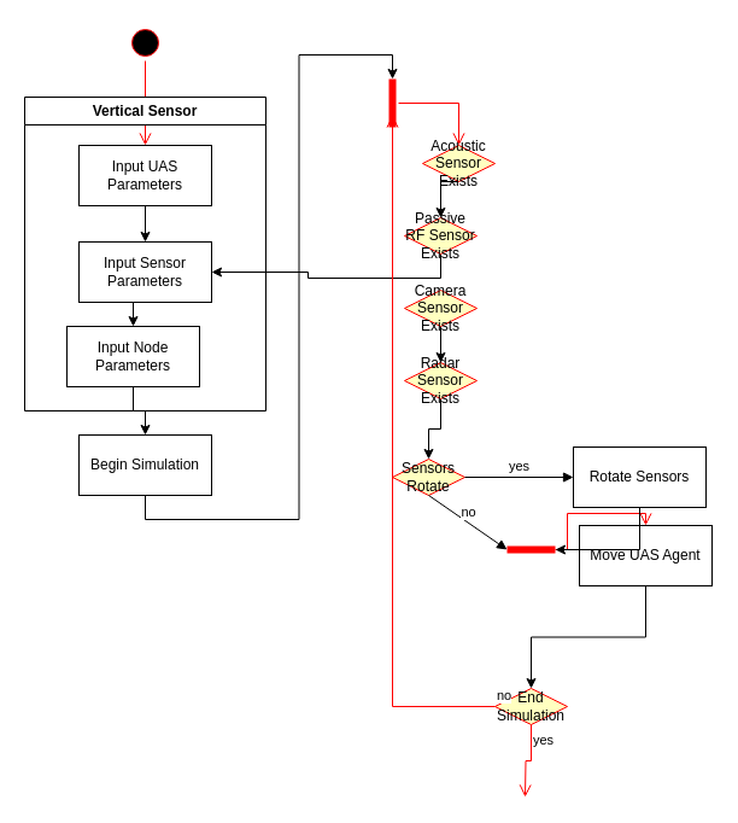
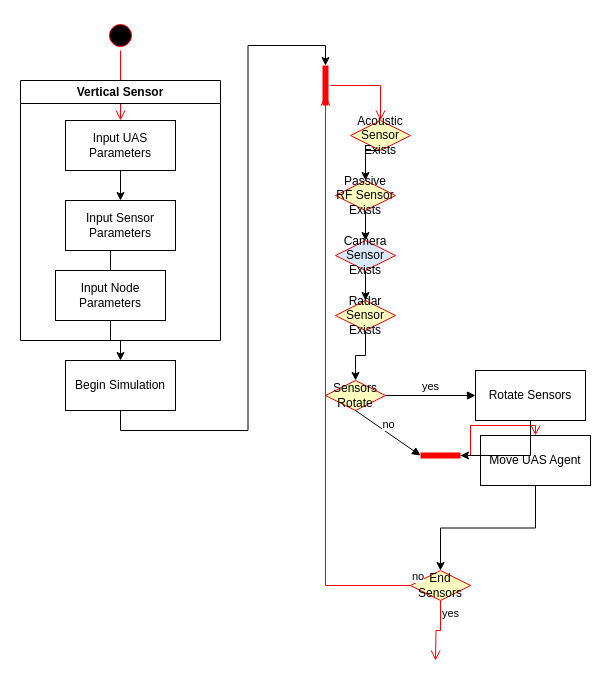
  <mxCell id="0" />
  <mxCell id="1" parent="0" />
  <mxCell id="2" value="" style="ellipse;html=1;shape=startState;fillColor=#000000;strokeColor=#ff0000;" vertex="1" parent="1"><mxGeometry x="105" y="20" width="30" height="30" as="geometry" /></mxCell>
  <mxCell id="3" value="" style="edgeStyle=orthogonalEdgeStyle;html=1;verticalAlign=bottom;endArrow=open;endSize=8;strokeColor=#ff0000;rounded=0;" edge="1" source="2" parent="1"><mxGeometry relative="1" as="geometry"><mxPoint x="120" y="120" as="targetPoint" /></mxGeometry></mxCell>
  <mxCell id="4" style="edgeStyle=orthogonalEdgeStyle;rounded=0;orthogonalLoop=1;jettySize=auto;html=1;exitX=0.5;exitY=1;exitDx=0;exitDy=0;entryX=0.5;entryY=0;entryDx=0;entryDy=0;" edge="1" parent="1" source="5" target="7"><mxGeometry relative="1" as="geometry" /></mxCell>
  <mxCell id="5" value="Input UAS Parameters" style="html=1;whiteSpace=wrap;" vertex="1" parent="1"><mxGeometry x="65" y="120" width="110" height="50" as="geometry" /></mxCell>
- <mxCell id="6" style="edgeStyle=orthogonalEdgeStyle;rounded=0;orthogonalLoop=1;jettySize=auto;html=1;exitX=0.5;exitY=1;exitDx=0;exitDy=0;entryX=0.5;entryY=0;entryDx=0;entryDy=0;" edge="1" parent="1" source="7" target="9"><mxGeometry relative="1" as="geometry" /></mxCell>
+ <mxCell id="6" style="edgeStyle=orthogonalEdgeStyle;rounded=0;orthogonalLoop=1;jettySize=auto;html=1;exitX=0.5;exitY=1;exitDx=0;exitDy=0;entryX=0.5;entryY=0;entryDx=0;entryDy=0;endArrow=none;" edge="1" parent="1" source="7" target="9"><mxGeometry relative="1" as="geometry" /></mxCell>
  <mxCell id="7" value="Input Sensor Parameters" style="html=1;whiteSpace=wrap;" vertex="1" parent="1"><mxGeometry x="65" y="200" width="110" height="50" as="geometry" /></mxCell>
  <mxCell id="8" style="edgeStyle=orthogonalEdgeStyle;rounded=0;orthogonalLoop=1;jettySize=auto;html=1;exitX=0.5;exitY=1;exitDx=0;exitDy=0;entryX=0.5;entryY=0;entryDx=0;entryDy=0;" edge="1" parent="1" source="9" target="11"><mxGeometry relative="1" as="geometry" /></mxCell>
  <mxCell id="9" value="Input Node Parameters" style="html=1;whiteSpace=wrap;" vertex="1" parent="1"><mxGeometry x="55" y="270" width="110" height="50" as="geometry" /></mxCell>
  <mxCell id="10" style="edgeStyle=orthogonalEdgeStyle;rounded=0;orthogonalLoop=1;jettySize=auto;html=1;exitX=0.5;exitY=1;exitDx=0;exitDy=0;entryX=1;entryY=0.5;entryDx=0;entryDy=0;entryPerimeter=0;" edge="1" parent="1" source="11" target="13"><mxGeometry relative="1" as="geometry"><mxPoint x="285" y="132" as="targetPoint" /></mxGeometry></mxCell>
  <mxCell id="11" value="Begin Simulation" style="html=1;whiteSpace=wrap;" vertex="1" parent="1"><mxGeometry x="65" y="360" width="110" height="50" as="geometry" /></mxCell>
  <mxCell id="12" value="Vertical Sensor" style="swimlane;whiteSpace=wrap;html=1;" vertex="1" parent="1"><mxGeometry x="20" y="80" width="200" height="260" as="geometry"><mxRectangle x="55" y="90" width="140" height="30" as="alternateBounds" /></mxGeometry></mxCell>
  <mxCell id="13" value="" style="shape=line;html=1;strokeWidth=6;strokeColor=#ff0000;rotation=-90;" vertex="1" parent="1"><mxGeometry x="305" y="80" width="40" height="10" as="geometry" /></mxCell>
  <mxCell id="14" value="" style="edgeStyle=orthogonalEdgeStyle;html=1;verticalAlign=bottom;endArrow=open;endSize=8;strokeColor=#ff0000;rounded=0;" edge="1" source="13" parent="1" target="16"><mxGeometry relative="1" as="geometry"><mxPoint x="355" y="120" as="targetPoint" /></mxGeometry></mxCell>
  <mxCell id="15" style="edgeStyle=orthogonalEdgeStyle;rounded=0;orthogonalLoop=1;jettySize=auto;html=1;exitX=0.5;exitY=1;exitDx=0;exitDy=0;entryX=0.5;entryY=0;entryDx=0;entryDy=0;" edge="1" parent="1" source="16" target="18"><mxGeometry relative="1" as="geometry" /></mxCell>
  <mxCell id="16" value="Acoustic Sensor Exists" style="rhombus;whiteSpace=wrap;html=1;fontColor=#000000;fillColor=#ffffc0;strokeColor=#ff0000;align=center;" vertex="1" parent="1"><mxGeometry x="350" y="120" width="60" height="30" as="geometry" /></mxCell>
- <mxCell id="17" style="edgeStyle=orthogonalEdgeStyle;rounded=0;orthogonalLoop=1;jettySize=auto;html=1;exitX=0.5;exitY=1;exitDx=0;exitDy=0;" edge="1" parent="1" source="18" target="7"><mxGeometry relative="1" as="geometry" /></mxCell>
+ <mxCell id="17" style="edgeStyle=orthogonalEdgeStyle;rounded=0;orthogonalLoop=1;jettySize=auto;html=1;exitX=0.5;exitY=1;exitDx=0;exitDy=0;entryX=0.5;entryY=0;entryDx=0;entryDy=0;" edge="1" parent="1" source="18" target="20"><mxGeometry relative="1" as="geometry" /></mxCell>
  <mxCell id="18" value="Passive RF Sensor Exists" style="rhombus;whiteSpace=wrap;html=1;fontColor=#000000;fillColor=#ffffc0;strokeColor=#ff0000;align=center;" vertex="1" parent="1"><mxGeometry x="335" y="180" width="60" height="30" as="geometry" /></mxCell>
  <mxCell id="19" style="edgeStyle=orthogonalEdgeStyle;rounded=0;orthogonalLoop=1;jettySize=auto;html=1;exitX=0.5;exitY=1;exitDx=0;exitDy=0;entryX=0.5;entryY=0;entryDx=0;entryDy=0;" edge="1" parent="1" source="20" target="22"><mxGeometry relative="1" as="geometry" /></mxCell>
- <mxCell id="20" value="Camera Sensor Exists" style="rhombus;whiteSpace=wrap;html=1;fontColor=#000000;fillColor=#ffffc0;strokeColor=#ff0000;align=center;" vertex="1" parent="1"><mxGeometry x="335" y="240" width="60" height="30" as="geometry" /></mxCell>
+ <mxCell id="20" value="Camera Sensor Exists" style="rhombus;whiteSpace=wrap;html=1;fontColor=#000000;fillColor=#dae8fc;strokeColor=#ff0000;align=center;" vertex="1" parent="1"><mxGeometry x="335" y="240" width="60" height="30" as="geometry" /></mxCell>
  <mxCell id="21" style="edgeStyle=orthogonalEdgeStyle;rounded=0;orthogonalLoop=1;jettySize=auto;html=1;exitX=0.5;exitY=1;exitDx=0;exitDy=0;entryX=0.5;entryY=0;entryDx=0;entryDy=0;" edge="1" parent="1" source="22" target="23"><mxGeometry relative="1" as="geometry" /></mxCell>
  <mxCell id="22" value="Radar Sensor Exists" style="rhombus;whiteSpace=wrap;html=1;fontColor=#000000;fillColor=#ffffc0;strokeColor=#ff0000;align=center;" vertex="1" parent="1"><mxGeometry x="335" y="300" width="60" height="30" as="geometry" /></mxCell>
  <mxCell id="23" value="Sensors Rotate" style="rhombus;whiteSpace=wrap;html=1;fontColor=#000000;fillColor=#ffffc0;strokeColor=#ff0000;align=center;" vertex="1" parent="1"><mxGeometry x="325" y="380" width="60" height="30" as="geometry" /></mxCell>
  <mxCell id="24" value="Rotate Sensors" style="html=1;whiteSpace=wrap;" vertex="1" parent="1"><mxGeometry x="475" y="370" width="110" height="50" as="geometry" /></mxCell>
  <mxCell id="25" style="edgeStyle=orthogonalEdgeStyle;rounded=0;orthogonalLoop=1;jettySize=auto;html=1;exitX=0.5;exitY=1;exitDx=0;exitDy=0;entryX=0.5;entryY=0;entryDx=0;entryDy=0;" edge="1" parent="1" source="26" target="29"><mxGeometry relative="1" as="geometry" /></mxCell>
  <mxCell id="26" value="Move UAS Agent" style="html=1;whiteSpace=wrap;" vertex="1" parent="1"><mxGeometry x="480" y="435" width="110" height="50" as="geometry" /></mxCell>
  <mxCell id="27" value="" style="shape=line;html=1;strokeWidth=6;strokeColor=#ff0000;" vertex="1" parent="1"><mxGeometry x="420" y="450" width="40" height="10" as="geometry" /></mxCell>
  <mxCell id="28" value="" style="edgeStyle=orthogonalEdgeStyle;html=1;verticalAlign=bottom;endArrow=open;endSize=8;strokeColor=#ff0000;rounded=0;entryX=0.5;entryY=0;entryDx=0;entryDy=0;" edge="1" source="27" parent="1" target="26"><mxGeometry relative="1" as="geometry"><mxPoint x="610" y="530" as="targetPoint" /></mxGeometry></mxCell>
- <mxCell id="29" value="End Simulation" style="rhombus;whiteSpace=wrap;html=1;fontColor=#000000;fillColor=#ffffc0;strokeColor=#ff0000;" vertex="1" parent="1"><mxGeometry x="410" y="570" width="60" height="30" as="geometry" /></mxCell>
+ <mxCell id="29" value="End Sensors" style="rhombus;whiteSpace=wrap;html=1;fontColor=#000000;fillColor=#ffffc0;strokeColor=#ff0000;" vertex="1" parent="1"><mxGeometry x="410" y="570" width="60" height="30" as="geometry" /></mxCell>
  <mxCell id="30" value="no" style="edgeStyle=orthogonalEdgeStyle;html=1;align=left;verticalAlign=bottom;endArrow=open;endSize=8;strokeColor=#ff0000;rounded=0;entryX=0.25;entryY=0.5;entryDx=0;entryDy=0;entryPerimeter=0;" edge="1" source="29" parent="1" target="13"><mxGeometry x="-1" relative="1" as="geometry"><mxPoint x="285" y="80" as="targetPoint" /></mxGeometry></mxCell>
  <mxCell id="31" value="yes" style="edgeStyle=orthogonalEdgeStyle;html=1;align=left;verticalAlign=top;endArrow=open;endSize=8;strokeColor=#ff0000;rounded=0;" edge="1" source="29" parent="1"><mxGeometry x="-1" relative="1" as="geometry"><mxPoint x="435" y="660" as="targetPoint" /></mxGeometry></mxCell>
  <mxCell id="32" value="no" style="html=1;verticalAlign=bottom;endArrow=block;curved=0;rounded=0;exitX=0.5;exitY=1;exitDx=0;exitDy=0;entryX=0;entryY=0.5;entryDx=0;entryDy=0;entryPerimeter=0;" edge="1" parent="1" source="23" target="27"><mxGeometry width="80" relative="1" as="geometry"><mxPoint x="305" y="310" as="sourcePoint" /><mxPoint x="385" y="310" as="targetPoint" /></mxGeometry></mxCell>
  <mxCell id="33" value="yes" style="html=1;verticalAlign=bottom;endArrow=block;curved=0;rounded=0;exitX=1;exitY=0.5;exitDx=0;exitDy=0;" edge="1" parent="1" source="23"><mxGeometry width="80" relative="1" as="geometry"><mxPoint x="400" y="394.5" as="sourcePoint" /><mxPoint x="475" y="395" as="targetPoint" /><mxPoint as="offset" /></mxGeometry></mxCell>
  <mxCell id="34" style="edgeStyle=orthogonalEdgeStyle;rounded=0;orthogonalLoop=1;jettySize=auto;html=1;exitX=0.5;exitY=1;exitDx=0;exitDy=0;entryX=1;entryY=0.5;entryDx=0;entryDy=0;entryPerimeter=0;" edge="1" parent="1" source="24" target="27"><mxGeometry relative="1" as="geometry" /></mxCell>
